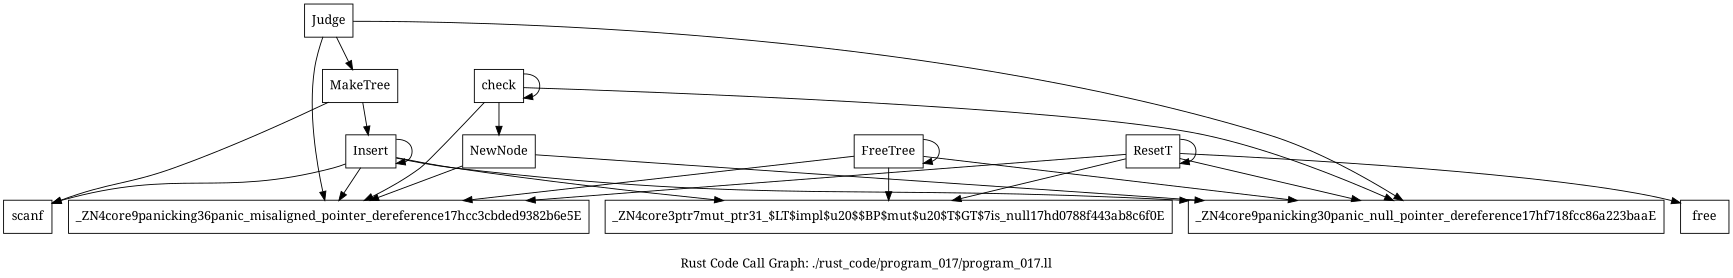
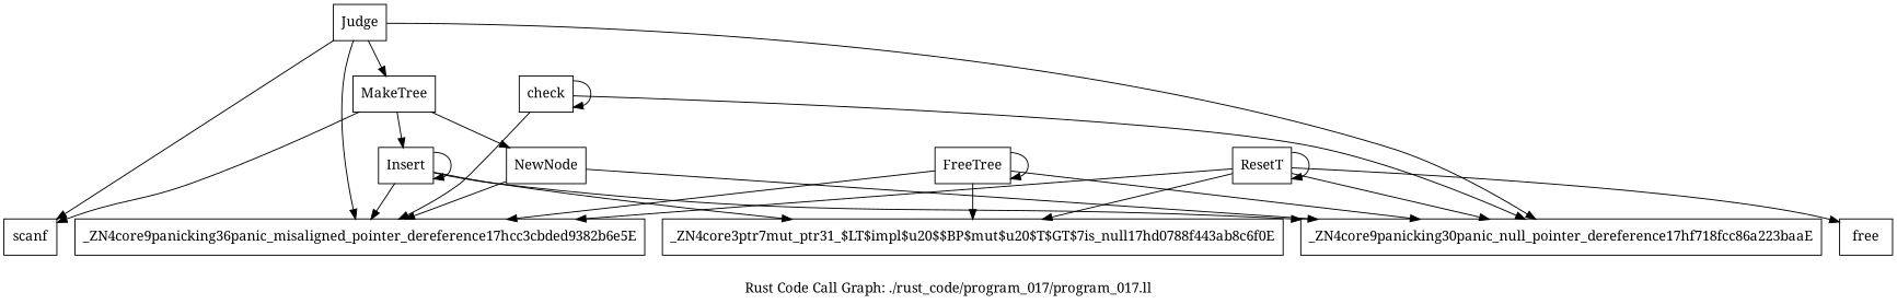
  digraph {
    fontname="Noto Serif"
    label="Rust Code Call Graph: ./rust_code/program_017/program_017.ll"
    node [fontname="Noto Serif" shape=record]
    edge [fontname="Noto Serif"]
    n1 [label="{_ZN4core3ptr7mut_ptr31_$LT$impl$u20$$BP$mut$u20$T$GT$7is_null17hd0788f443ab8c6f0E}"]
    n2 [label="{MakeTree}"]
    n3 [label="{scanf}"]
    n4 [label="{NewNode}"]
    n5 [label="{Insert}"]
    n6 [label="{_ZN4core9panicking36panic_misaligned_pointer_dereference17hcc3cbded9382b6e5E}"]
    n7 [label="{_ZN4core9panicking30panic_null_pointer_dereference17hf718fcc86a223baaE}"]
    n8 [label="{check}"]
    n9 [label="{Judge}"]
    n10 [label="{ResetT}"]
    n11 [label="{free}"]
    n12 [label="{FreeTree}"]
    n2 -> n3
-   n8 -> n4
+   n2 -> n4
    n2 -> n5
    n4 -> n6
    n4 -> n7
    n5 -> n1
    n5 -> n5
    n5 -> n6
    n5 -> n7
    n8 -> n6
    n8 -> n7
    n8 -> n8
    n9 -> n2
-   n5 -> n3
+   n9 -> n3
    n9 -> n6
    n9 -> n7
    n10 -> n1
    n10 -> n6
    n10 -> n7
    n10 -> n10
    n10 -> n11
    n12 -> n1
    n12 -> n6
    n12 -> n7
    n12 -> n12
  }
